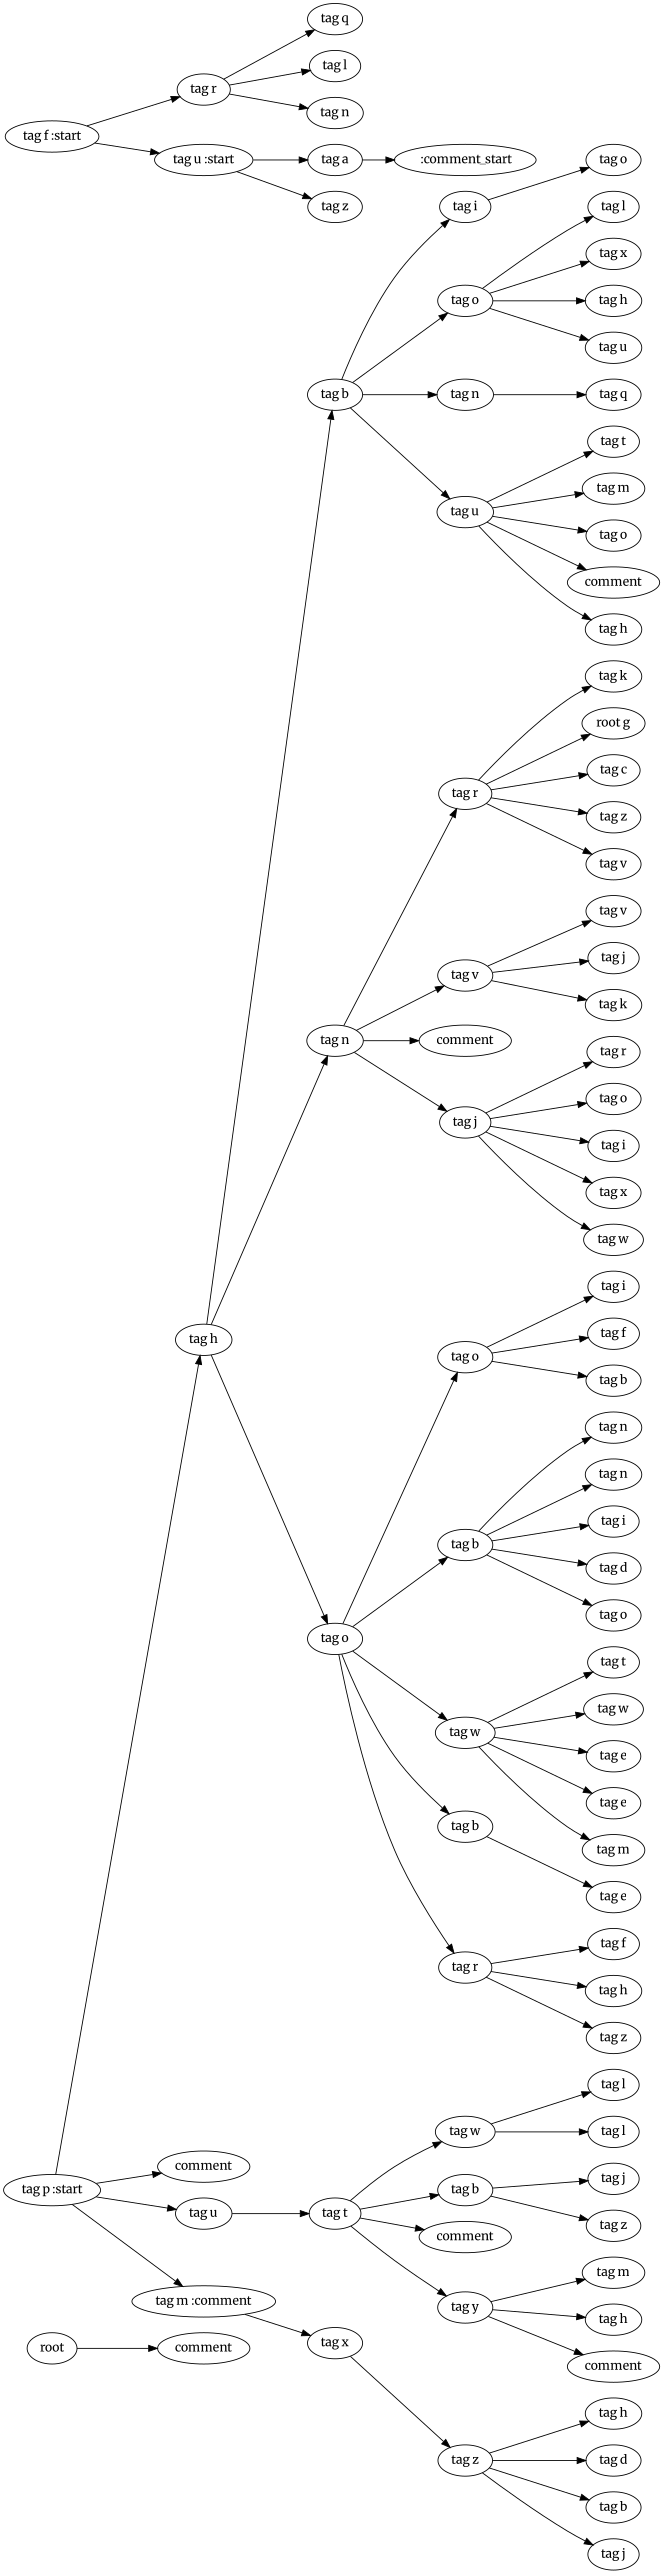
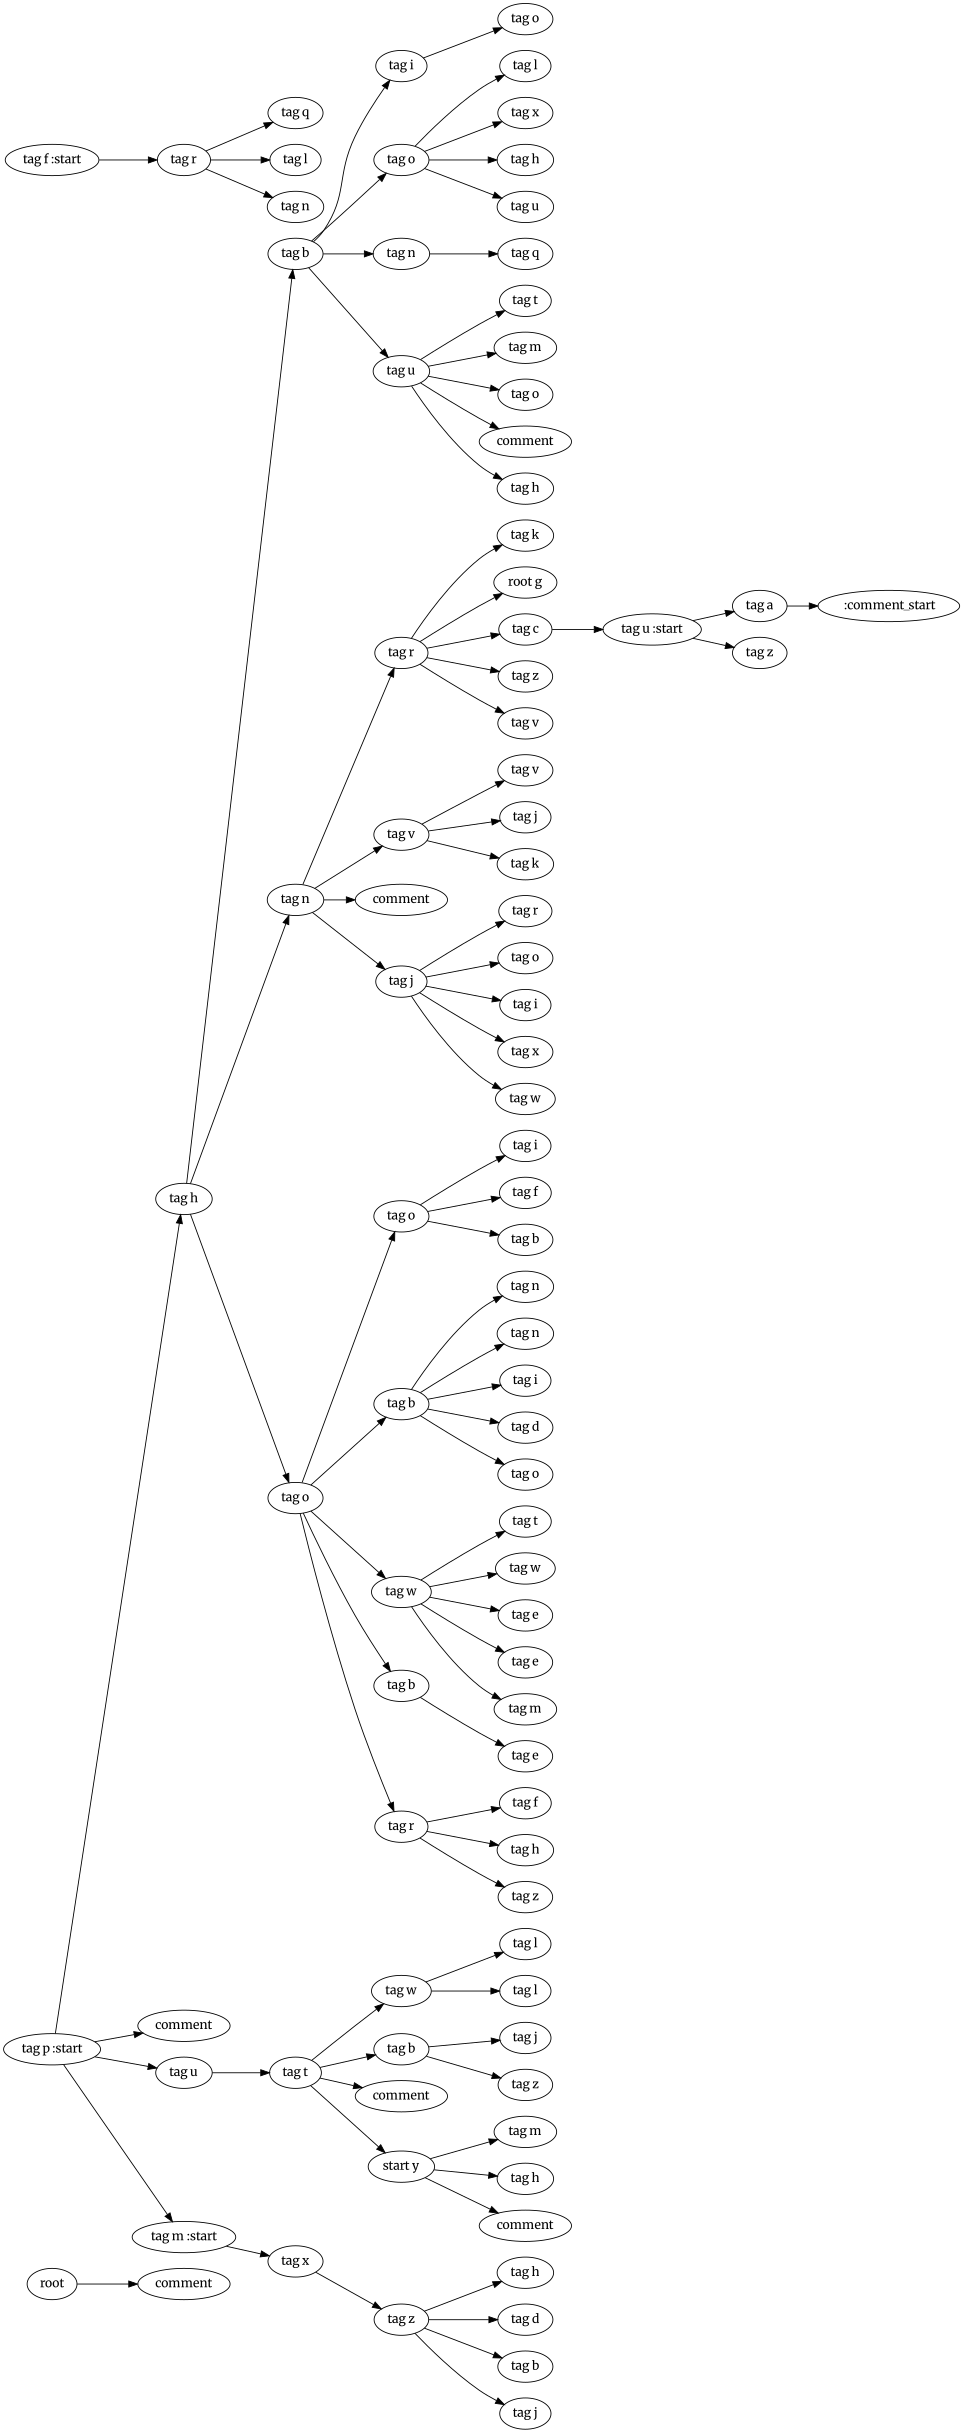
  digraph {
    fontname=Merriweather
    rankdir=LR
    node [fontname=Merriweather]
    edge [fontname=Merriweather]
    n1 [label=root]
    n2 [label=comment]
    n3 [label="tag p :start"]
    n4 [label="tag h"]
    n5 [label=comment]
    n6 [label="tag u"]
-   n7 [label="tag m :comment"]
+   n7 [label="tag m :start"]
    n8 [label="tag b"]
    n9 [label="tag n"]
    n10 [label="tag o"]
    n11 [label="tag t"]
    n12 [label="tag x"]
    n13 [label="tag i"]
    n14 [label="tag o"]
    n15 [label="tag n"]
    n16 [label="tag u"]
    n17 [label="tag r"]
    n18 [label="tag v"]
    n19 [label=comment]
    n20 [label="tag j"]
    n21 [label="tag o"]
    n22 [label="tag b"]
    n23 [label="tag w"]
    n24 [label="tag b"]
    n25 [label="tag r"]
    n26 [label="tag o"]
    n27 [label="tag l"]
    n28 [label="tag x"]
    n29 [label="tag h"]
    n30 [label="tag u"]
    n31 [label="tag q"]
    n32 [label="tag t"]
    n33 [label="tag m"]
    n34 [label="tag o"]
    n35 [label=comment]
    n36 [label="tag h"]
    n37 [label="tag k"]
    n38 [label="root g"]
    n39 [label="tag c"]
    n40 [label="tag z"]
    n41 [label="tag v"]
    n42 [label="tag v"]
    n43 [label="tag j"]
    n44 [label="tag k"]
    n45 [label="tag r"]
    n46 [label="tag o"]
    n47 [label="tag i"]
    n48 [label="tag x"]
    n49 [label="tag w"]
    n50 [label="tag i"]
    n51 [label="tag f"]
    n52 [label="tag b"]
    n53 [label="tag n"]
    n54 [label="tag n"]
    n55 [label="tag i"]
    n56 [label="tag d"]
    n57 [label="tag o"]
    n58 [label="tag t"]
    n59 [label="tag w"]
    n60 [label="tag e"]
    n61 [label="tag e"]
    n62 [label="tag m"]
    n63 [label="tag e"]
    n64 [label="tag f"]
    n65 [label="tag h"]
    n66 [label="tag z"]
    n67 [label="tag w"]
    n68 [label="tag b"]
    n69 [label=comment]
-   n70 [label="tag y"]
+   n70 [label="start y"]
    n71 [label="tag l"]
    n72 [label="tag l"]
    n73 [label="tag j"]
    n74 [label="tag z"]
    n75 [label="tag m"]
    n76 [label="tag h"]
    n77 [label=comment]
    n78 [label="tag z"]
    n79 [label="tag f :start"]
    n80 [label="tag r"]
    n81 [label="tag u :start"]
    n82 [label="tag h"]
    n83 [label="tag d"]
    n84 [label="tag b"]
    n85 [label="tag j"]
    n86 [label="tag q"]
    n87 [label="tag l"]
    n88 [label="tag n"]
    n89 [label="tag a"]
    n90 [label="tag z"]
    n91 [label=" :comment_start"]
    n1 -> n2
    n3 -> n4
    n3 -> n5
    n3 -> n6
    n3 -> n7
    n4 -> n8
    n4 -> n9
    n4 -> n10
    n6 -> n11
    n7 -> n12
    n8 -> n13
    n8 -> n14
    n8 -> n15
    n8 -> n16
    n9 -> n17
    n9 -> n18
    n9 -> n19
    n9 -> n20
    n10 -> n21
    n10 -> n22
    n10 -> n23
    n10 -> n24
    n10 -> n25
    n11 -> n67
    n11 -> n68
    n11 -> n69
    n11 -> n70
    n12 -> n78
    n13 -> n26
    n14 -> n27
    n14 -> n28
    n14 -> n29
    n14 -> n30
    n15 -> n31
    n16 -> n32
    n16 -> n33
    n16 -> n34
    n16 -> n35
    n16 -> n36
    n17 -> n37
    n17 -> n38
    n17 -> n39
    n17 -> n40
    n17 -> n41
    n18 -> n42
    n18 -> n43
    n18 -> n44
    n20 -> n45
    n20 -> n46
    n20 -> n47
    n20 -> n48
    n20 -> n49
    n21 -> n50
    n21 -> n51
    n21 -> n52
    n22 -> n53
    n22 -> n54
    n22 -> n55
    n22 -> n56
    n22 -> n57
    n23 -> n58
    n23 -> n59
    n23 -> n60
    n23 -> n61
    n23 -> n62
    n24 -> n63
    n25 -> n64
    n25 -> n65
    n25 -> n66
    n67 -> n71
    n67 -> n72
    n68 -> n73
    n68 -> n74
    n70 -> n75
    n70 -> n76
    n70 -> n77
    n78 -> n82
    n78 -> n83
    n78 -> n84
    n78 -> n85
    n79 -> n80
-   n79 -> n81
+   n39 -> n81
    n80 -> n86
    n80 -> n87
    n80 -> n88
    n81 -> n89
    n81 -> n90
    n89 -> n91
  }
